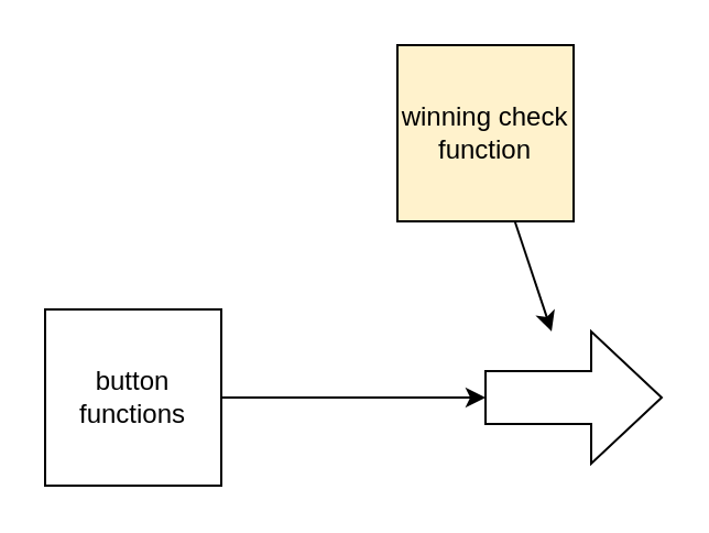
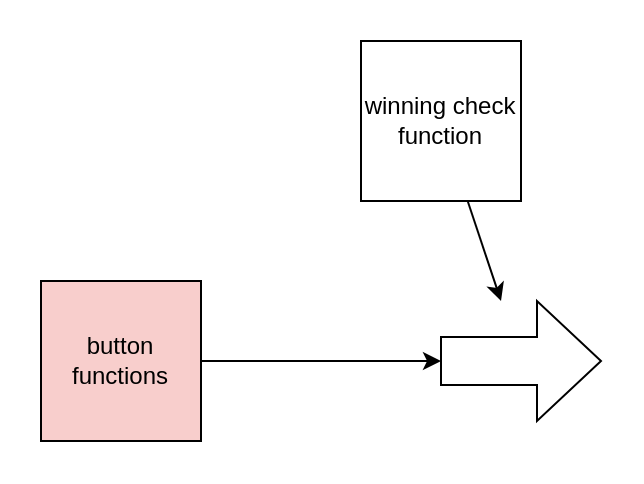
  <mxCell id="0" />
  <mxCell id="1" parent="0" />
  <mxCell id="2" value="" style="edgeStyle=none;html=1;" edge="1" parent="1" source="3" target="4"><mxGeometry relative="1" as="geometry" /></mxCell>
- <mxCell id="3" value="button functions" style="whiteSpace=wrap;html=1;aspect=fixed;" vertex="1" parent="1"><mxGeometry x="20" y="140" width="80" height="80" as="geometry" /></mxCell>
+ <mxCell id="3" value="button functions" style="whiteSpace=wrap;html=1;aspect=fixed;fillColor=#f8cecc;" vertex="1" parent="1"><mxGeometry x="20" y="140" width="80" height="80" as="geometry" /></mxCell>
  <mxCell id="4" value="" style="shape=singleArrow;whiteSpace=wrap;html=1;arrowWidth=0.4;arrowSize=0.4;" vertex="1" parent="1"><mxGeometry x="220" y="150" width="80" height="60" as="geometry" /></mxCell>
  <mxCell id="5" value="" style="edgeStyle=none;html=1;" edge="1" parent="1" source="6" target="4"><mxGeometry relative="1" as="geometry" /></mxCell>
- <mxCell id="6" value="winning check function" style="whiteSpace=wrap;html=1;aspect=fixed;fillColor=#fff2cc;" vertex="1" parent="1"><mxGeometry x="180" y="20" width="80" height="80" as="geometry" /></mxCell>
+ <mxCell id="6" value="winning check function" style="whiteSpace=wrap;html=1;aspect=fixed;" vertex="1" parent="1"><mxGeometry x="180" y="20" width="80" height="80" as="geometry" /></mxCell>
